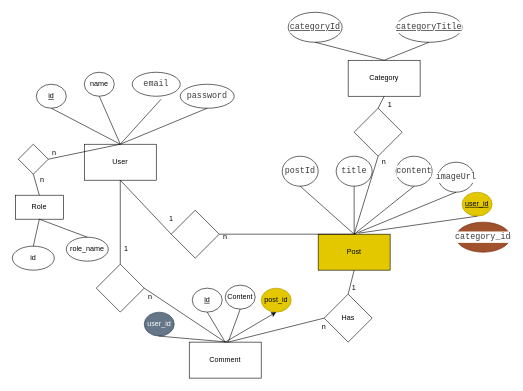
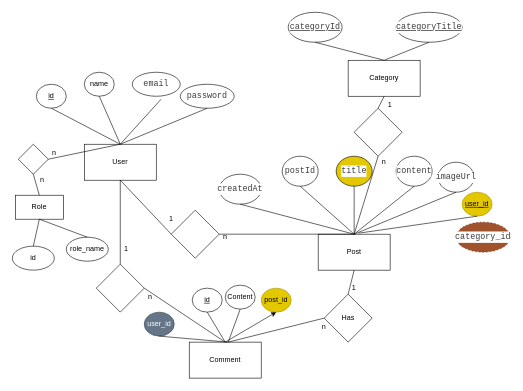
  <mxCell id="0" />
  <mxCell id="1" parent="0" />
  <mxCell id="2" value="User" style="rounded=0;whiteSpace=wrap;html=1;" parent="1" vertex="1"><mxGeometry x="140" y="240" width="120" height="60" as="geometry" /></mxCell>
  <mxCell id="3" value="id" style="ellipse;whiteSpace=wrap;html=1;fontStyle=4" parent="1" vertex="1"><mxGeometry x="60" y="140" width="50" height="40" as="geometry" /></mxCell>
  <mxCell id="4" value="name" style="ellipse;whiteSpace=wrap;html=1;fontStyle=0" parent="1" vertex="1"><mxGeometry x="140" y="120" width="50" height="40" as="geometry" /></mxCell>
  <mxCell id="5" value="&lt;div style=&quot;color: rgb(59, 59, 59); background-color: rgb(255, 255, 255); font-family: Consolas, &amp;quot;Courier New&amp;quot;, monospace; font-size: 14px; line-height: 19px;&quot;&gt;password&lt;/div&gt;" style="ellipse;whiteSpace=wrap;html=1;" parent="1" vertex="1"><mxGeometry x="300" y="140" width="90" height="40" as="geometry" /></mxCell>
  <mxCell id="6" value="&lt;div style=&quot;color: rgb(59, 59, 59); background-color: rgb(255, 255, 255); font-family: Consolas, &amp;quot;Courier New&amp;quot;, monospace; font-size: 14px; line-height: 19px;&quot;&gt;email&lt;/div&gt;" style="ellipse;whiteSpace=wrap;html=1;" parent="1" vertex="1"><mxGeometry x="220" y="120" width="80" height="40" as="geometry" /></mxCell>
  <mxCell id="7" value="" style="endArrow=none;html=1;rounded=0;entryX=0.6;entryY=1.125;entryDx=0;entryDy=0;entryPerimeter=0;exitX=0.5;exitY=0;exitDx=0;exitDy=0;" parent="1" source="2" target="6" edge="1"><mxGeometry width="50" height="50" relative="1" as="geometry"><mxPoint x="390" y="290" as="sourcePoint" /><mxPoint x="440" y="240" as="targetPoint" /></mxGeometry></mxCell>
  <mxCell id="8" value="" style="endArrow=none;html=1;rounded=0;entryX=0.5;entryY=1;entryDx=0;entryDy=0;exitX=0.5;exitY=0;exitDx=0;exitDy=0;" parent="1" source="2" target="5" edge="1"><mxGeometry width="50" height="50" relative="1" as="geometry"><mxPoint x="210" y="250" as="sourcePoint" /><mxPoint x="278" y="175" as="targetPoint" /></mxGeometry></mxCell>
  <mxCell id="9" value="" style="endArrow=none;html=1;rounded=0;entryX=0.5;entryY=1;entryDx=0;entryDy=0;" parent="1" target="4" edge="1"><mxGeometry width="50" height="50" relative="1" as="geometry"><mxPoint x="200" y="240" as="sourcePoint" /><mxPoint x="298" y="195" as="targetPoint" /></mxGeometry></mxCell>
  <mxCell id="10" value="" style="endArrow=none;html=1;rounded=0;entryX=0.5;entryY=1;entryDx=0;entryDy=0;exitX=0.5;exitY=0;exitDx=0;exitDy=0;" parent="1" source="2" target="3" edge="1"><mxGeometry width="50" height="50" relative="1" as="geometry"><mxPoint x="240" y="280" as="sourcePoint" /><mxPoint x="308" y="205" as="targetPoint" /></mxGeometry></mxCell>
  <mxCell id="11" value="Category" style="rounded=0;whiteSpace=wrap;html=1;" parent="1" vertex="1"><mxGeometry x="580" y="100" width="120" height="60" as="geometry" /></mxCell>
  <mxCell id="12" value="&lt;div style=&quot;color: rgb(59, 59, 59); background-color: rgb(255, 255, 255); font-family: Consolas, &amp;quot;Courier New&amp;quot;, monospace; font-size: 14px; line-height: 19px;&quot;&gt;categoryId&lt;/div&gt;" style="ellipse;whiteSpace=wrap;html=1;fontStyle=4" parent="1" vertex="1"><mxGeometry x="480" y="20" width="90" height="50" as="geometry" /></mxCell>
  <mxCell id="13" value="&lt;div style=&quot;color: rgb(59, 59, 59); background-color: rgb(255, 255, 255); font-family: Consolas, &amp;quot;Courier New&amp;quot;, monospace; font-size: 14px; line-height: 19px;&quot;&gt;&lt;div style=&quot;line-height: 19px;&quot;&gt;categoryTitle&lt;/div&gt;&lt;/div&gt;" style="ellipse;whiteSpace=wrap;html=1;fontStyle=4" parent="1" vertex="1"><mxGeometry x="660" y="20" width="110" height="50" as="geometry" /></mxCell>
  <mxCell id="14" value="" style="endArrow=none;html=1;rounded=0;entryX=0.5;entryY=1;entryDx=0;entryDy=0;exitX=0.5;exitY=0;exitDx=0;exitDy=0;" parent="1" source="11" target="12" edge="1"><mxGeometry width="50" height="50" relative="1" as="geometry"><mxPoint x="390" y="290" as="sourcePoint" /><mxPoint x="440" y="240" as="targetPoint" /></mxGeometry></mxCell>
  <mxCell id="15" value="" style="endArrow=none;html=1;rounded=0;entryX=0.5;entryY=1;entryDx=0;entryDy=0;exitX=0.5;exitY=0;exitDx=0;exitDy=0;" parent="1" source="11" target="13" edge="1"><mxGeometry width="50" height="50" relative="1" as="geometry"><mxPoint x="650" y="110" as="sourcePoint" /><mxPoint x="535" y="80" as="targetPoint" /></mxGeometry></mxCell>
- <mxCell id="16" value="Post" style="rounded=0;whiteSpace=wrap;html=1;fillColor=#e3c800;" parent="1" vertex="1"><mxGeometry x="530" y="390" width="120" height="60" as="geometry" /></mxCell>
+ <mxCell id="16" value="Post" style="rounded=0;whiteSpace=wrap;html=1;" parent="1" vertex="1"><mxGeometry x="530" y="390" width="120" height="60" as="geometry" /></mxCell>
  <mxCell id="17" value="&lt;div style=&quot;color: rgb(59, 59, 59); background-color: rgb(255, 255, 255); font-family: Consolas, &amp;quot;Courier New&amp;quot;, monospace; font-size: 14px; line-height: 19px;&quot;&gt;postId&lt;/div&gt;" style="ellipse;whiteSpace=wrap;html=1;" parent="1" vertex="1"><mxGeometry x="470" y="260" width="60" height="50" as="geometry" /></mxCell>
  <mxCell id="18" value="&lt;div style=&quot;color: rgb(59, 59, 59); background-color: rgb(255, 255, 255); font-family: Consolas, &amp;quot;Courier New&amp;quot;, monospace; font-size: 14px; line-height: 19px;&quot;&gt;&lt;div style=&quot;line-height: 19px;&quot;&gt;imageUrl&lt;/div&gt;&lt;/div&gt;" style="ellipse;whiteSpace=wrap;html=1;" parent="1" vertex="1"><mxGeometry x="730" y="270" width="60" height="50" as="geometry" /></mxCell>
  <mxCell id="19" value="&lt;div style=&quot;color: rgb(59, 59, 59); background-color: rgb(255, 255, 255); font-family: Consolas, &amp;quot;Courier New&amp;quot;, monospace; font-size: 14px; line-height: 19px;&quot;&gt;&lt;div style=&quot;line-height: 19px;&quot;&gt;content&lt;/div&gt;&lt;/div&gt;" style="ellipse;whiteSpace=wrap;html=1;" parent="1" vertex="1"><mxGeometry x="660" y="260" width="60" height="50" as="geometry" /></mxCell>
- <mxCell id="20" value="&lt;div style=&quot;color: rgb(59, 59, 59); background-color: rgb(255, 255, 255); font-family: Consolas, &amp;quot;Courier New&amp;quot;, monospace; font-size: 14px; line-height: 19px;&quot;&gt;&lt;div style=&quot;line-height: 19px;&quot;&gt;title&lt;/div&gt;&lt;/div&gt;" style="ellipse;whiteSpace=wrap;html=1;" parent="1" vertex="1"><mxGeometry x="560" y="260" width="60" height="50" as="geometry" /></mxCell>
+ <mxCell id="20" value="&lt;div style=&quot;color: rgb(59, 59, 59); background-color: rgb(255, 255, 255); font-family: Consolas, &amp;quot;Courier New&amp;quot;, monospace; font-size: 14px; line-height: 19px;&quot;&gt;&lt;div style=&quot;line-height: 19px;&quot;&gt;title&lt;/div&gt;&lt;/div&gt;" style="ellipse;whiteSpace=wrap;html=1;fillColor=#e3c800;" parent="1" vertex="1"><mxGeometry x="560" y="260" width="60" height="50" as="geometry" /></mxCell>
+ <mxCell id="21" value="&lt;div style=&quot;color: rgb(59, 59, 59); background-color: rgb(255, 255, 255); font-family: Consolas, &amp;quot;Courier New&amp;quot;, monospace; font-size: 14px; line-height: 19px;&quot;&gt;createdAt&lt;/div&gt;" style="ellipse;whiteSpace=wrap;html=1;" parent="1" vertex="1"><mxGeometry x="365" y="290" width="70" height="50" as="geometry" /></mxCell>
+ <mxCell id="22" value="" style="endArrow=none;html=1;rounded=0;entryX=0.5;entryY=1;entryDx=0;entryDy=0;exitX=0.5;exitY=0;exitDx=0;exitDy=0;" parent="1" source="16" target="21" edge="1"><mxGeometry width="50" height="50" relative="1" as="geometry"><mxPoint x="390" y="290" as="sourcePoint" /><mxPoint x="440" y="240" as="targetPoint" /></mxGeometry></mxCell>
  <mxCell id="23" value="" style="endArrow=none;html=1;rounded=0;entryX=0.5;entryY=1;entryDx=0;entryDy=0;" parent="1" target="17" edge="1"><mxGeometry width="50" height="50" relative="1" as="geometry"><mxPoint x="590" y="390" as="sourcePoint" /><mxPoint x="410" y="350" as="targetPoint" /></mxGeometry></mxCell>
  <mxCell id="24" value="" style="endArrow=none;html=1;rounded=0;entryX=0.5;entryY=1;entryDx=0;entryDy=0;" parent="1" target="20" edge="1"><mxGeometry width="50" height="50" relative="1" as="geometry"><mxPoint x="590" y="390" as="sourcePoint" /><mxPoint x="510" y="320" as="targetPoint" /></mxGeometry></mxCell>
  <mxCell id="25" value="" style="endArrow=none;html=1;rounded=0;entryX=0.5;entryY=1;entryDx=0;entryDy=0;" parent="1" target="19" edge="1"><mxGeometry width="50" height="50" relative="1" as="geometry"><mxPoint x="590" y="390" as="sourcePoint" /><mxPoint x="600" y="320" as="targetPoint" /></mxGeometry></mxCell>
  <mxCell id="26" value="" style="endArrow=none;html=1;rounded=0;entryX=0.5;entryY=1;entryDx=0;entryDy=0;exitX=0.5;exitY=0;exitDx=0;exitDy=0;" parent="1" source="16" target="18" edge="1"><mxGeometry width="50" height="50" relative="1" as="geometry"><mxPoint x="600" y="400" as="sourcePoint" /><mxPoint x="680" y="320" as="targetPoint" /></mxGeometry></mxCell>
  <mxCell id="27" value="" style="rhombus;whiteSpace=wrap;html=1;" parent="1" vertex="1"><mxGeometry x="590" y="180" width="80" height="80" as="geometry" /></mxCell>
  <mxCell id="28" value="" style="endArrow=none;html=1;rounded=0;entryX=0.5;entryY=1;entryDx=0;entryDy=0;exitX=0.5;exitY=0;exitDx=0;exitDy=0;" parent="1" source="27" target="11" edge="1"><mxGeometry width="50" height="50" relative="1" as="geometry"><mxPoint x="390" y="290" as="sourcePoint" /><mxPoint x="440" y="240" as="targetPoint" /></mxGeometry></mxCell>
  <mxCell id="29" value="" style="endArrow=none;html=1;rounded=0;entryX=0.5;entryY=1;entryDx=0;entryDy=0;" parent="1" target="27" edge="1"><mxGeometry width="50" height="50" relative="1" as="geometry"><mxPoint x="590" y="390" as="sourcePoint" /><mxPoint x="440" y="240" as="targetPoint" /></mxGeometry></mxCell>
  <mxCell id="30" value="1" style="text;html=1;strokeColor=none;fillColor=none;align=center;verticalAlign=middle;whiteSpace=wrap;rounded=0;" parent="1" vertex="1"><mxGeometry x="620" y="160" width="60" height="30" as="geometry" /></mxCell>
  <mxCell id="31" value="n" style="text;html=1;strokeColor=none;fillColor=none;align=center;verticalAlign=middle;whiteSpace=wrap;rounded=0;" parent="1" vertex="1"><mxGeometry x="610" y="255" width="60" height="30" as="geometry" /></mxCell>
  <mxCell id="32" value="" style="rhombus;whiteSpace=wrap;html=1;" parent="1" vertex="1"><mxGeometry x="285" y="350" width="80" height="80" as="geometry" /></mxCell>
  <mxCell id="33" value="" style="endArrow=none;html=1;rounded=0;exitX=1;exitY=0.5;exitDx=0;exitDy=0;" parent="1" source="32" edge="1"><mxGeometry width="50" height="50" relative="1" as="geometry"><mxPoint x="390" y="290" as="sourcePoint" /><mxPoint x="590" y="390" as="targetPoint" /></mxGeometry></mxCell>
  <mxCell id="34" value="" style="endArrow=none;html=1;rounded=0;exitX=0.5;exitY=1;exitDx=0;exitDy=0;entryX=0;entryY=0.5;entryDx=0;entryDy=0;" parent="1" source="2" target="32" edge="1"><mxGeometry width="50" height="50" relative="1" as="geometry"><mxPoint x="375" y="400" as="sourcePoint" /><mxPoint x="600" y="400" as="targetPoint" /></mxGeometry></mxCell>
  <mxCell id="35" value="1" style="text;html=1;strokeColor=none;fillColor=none;align=center;verticalAlign=middle;whiteSpace=wrap;rounded=0;" parent="1" vertex="1"><mxGeometry x="255" y="350" width="60" height="30" as="geometry" /></mxCell>
  <mxCell id="36" value="n" style="text;html=1;strokeColor=none;fillColor=none;align=center;verticalAlign=middle;whiteSpace=wrap;rounded=0;" parent="1" vertex="1"><mxGeometry x="345" y="380" width="60" height="30" as="geometry" /></mxCell>
  <mxCell id="37" value="Comment" style="rounded=0;whiteSpace=wrap;html=1;" parent="1" vertex="1"><mxGeometry x="315" y="570" width="120" height="60" as="geometry" /></mxCell>
  <mxCell id="38" value="id" style="ellipse;whiteSpace=wrap;html=1;fontStyle=4" parent="1" vertex="1"><mxGeometry x="320" y="480" width="50" height="40" as="geometry" /></mxCell>
  <mxCell id="39" value="Content" style="ellipse;whiteSpace=wrap;html=1;fontStyle=0" parent="1" vertex="1"><mxGeometry x="375" y="475" width="50" height="40" as="geometry" /></mxCell>
  <mxCell id="40" value="" style="endArrow=none;html=1;rounded=0;entryX=0.5;entryY=1;entryDx=0;entryDy=0;exitX=0.5;exitY=0;exitDx=0;exitDy=0;" parent="1" source="37" target="38" edge="1"><mxGeometry width="50" height="50" relative="1" as="geometry"><mxPoint x="390" y="410" as="sourcePoint" /><mxPoint x="440" y="360" as="targetPoint" /></mxGeometry></mxCell>
  <mxCell id="41" value="" style="endArrow=none;html=1;rounded=0;entryX=0.5;entryY=1;entryDx=0;entryDy=0;" parent="1" target="39" edge="1"><mxGeometry width="50" height="50" relative="1" as="geometry"><mxPoint x="380" y="570" as="sourcePoint" /><mxPoint x="335" y="540" as="targetPoint" /></mxGeometry></mxCell>
  <mxCell id="42" value="" style="rhombus;whiteSpace=wrap;html=1;" parent="1" vertex="1"><mxGeometry x="160" y="440" width="80" height="80" as="geometry" /></mxCell>
  <mxCell id="43" value="" style="endArrow=none;html=1;rounded=0;entryX=0.5;entryY=1;entryDx=0;entryDy=0;exitX=0.5;exitY=0;exitDx=0;exitDy=0;" parent="1" source="42" target="2" edge="1"><mxGeometry width="50" height="50" relative="1" as="geometry"><mxPoint x="390" y="410" as="sourcePoint" /><mxPoint x="440" y="360" as="targetPoint" /></mxGeometry></mxCell>
  <mxCell id="44" value="" style="endArrow=none;html=1;rounded=0;entryX=0.5;entryY=0;entryDx=0;entryDy=0;exitX=1;exitY=0.5;exitDx=0;exitDy=0;" parent="1" source="42" target="37" edge="1"><mxGeometry width="50" height="50" relative="1" as="geometry"><mxPoint x="210" y="450" as="sourcePoint" /><mxPoint x="210" y="310" as="targetPoint" /></mxGeometry></mxCell>
  <mxCell id="45" value="1" style="text;html=1;strokeColor=none;fillColor=none;align=center;verticalAlign=middle;whiteSpace=wrap;rounded=0;" parent="1" vertex="1"><mxGeometry x="180" y="400" width="60" height="30" as="geometry" /></mxCell>
  <mxCell id="46" value="n" style="text;html=1;strokeColor=none;fillColor=none;align=center;verticalAlign=middle;whiteSpace=wrap;rounded=0;" parent="1" vertex="1"><mxGeometry x="220" y="480" width="60" height="30" as="geometry" /></mxCell>
  <mxCell id="47" value="Has" style="rhombus;whiteSpace=wrap;html=1;" parent="1" vertex="1"><mxGeometry x="540" y="490" width="80" height="80" as="geometry" /></mxCell>
  <mxCell id="48" value="" style="endArrow=none;html=1;rounded=0;entryX=0.5;entryY=1;entryDx=0;entryDy=0;exitX=0.5;exitY=0;exitDx=0;exitDy=0;" parent="1" source="47" target="16" edge="1"><mxGeometry width="50" height="50" relative="1" as="geometry"><mxPoint x="430" y="450" as="sourcePoint" /><mxPoint x="480" y="400" as="targetPoint" /></mxGeometry></mxCell>
  <mxCell id="49" value="" style="endArrow=none;html=1;rounded=0;entryX=0;entryY=0.5;entryDx=0;entryDy=0;" parent="1" target="47" edge="1"><mxGeometry width="50" height="50" relative="1" as="geometry"><mxPoint x="380" y="570" as="sourcePoint" /><mxPoint x="480" y="400" as="targetPoint" /></mxGeometry></mxCell>
  <mxCell id="50" value="1" style="text;html=1;strokeColor=none;fillColor=none;align=center;verticalAlign=middle;whiteSpace=wrap;rounded=0;" parent="1" vertex="1"><mxGeometry x="560" y="465" width="60" height="30" as="geometry" /></mxCell>
  <mxCell id="51" value="n" style="text;html=1;strokeColor=none;fillColor=none;align=center;verticalAlign=middle;whiteSpace=wrap;rounded=0;" parent="1" vertex="1"><mxGeometry x="510" y="530" width="60" height="30" as="geometry" /></mxCell>
  <mxCell id="52" value="Role" style="rounded=0;whiteSpace=wrap;html=1;" parent="1" vertex="1"><mxGeometry x="25" y="325" width="80" height="40" as="geometry" /></mxCell>
  <mxCell id="53" value="id" style="ellipse;whiteSpace=wrap;html=1;" parent="1" vertex="1"><mxGeometry x="20" y="410" width="70" height="40" as="geometry" /></mxCell>
  <mxCell id="54" value="role_name" style="ellipse;whiteSpace=wrap;html=1;" parent="1" vertex="1"><mxGeometry x="110" y="395" width="70" height="40" as="geometry" /></mxCell>
  <mxCell id="55" value="" style="endArrow=none;html=1;rounded=0;entryX=0.5;entryY=1;entryDx=0;entryDy=0;exitX=0.5;exitY=0;exitDx=0;exitDy=0;" parent="1" source="53" target="52" edge="1"><mxGeometry width="50" height="50" relative="1" as="geometry"><mxPoint x="140" y="410" as="sourcePoint" /><mxPoint x="190" y="360" as="targetPoint" /></mxGeometry></mxCell>
  <mxCell id="56" value="" style="endArrow=none;html=1;rounded=0;entryX=0.5;entryY=1;entryDx=0;entryDy=0;exitX=0.5;exitY=0;exitDx=0;exitDy=0;" parent="1" source="54" target="52" edge="1"><mxGeometry width="50" height="50" relative="1" as="geometry"><mxPoint x="65" y="420" as="sourcePoint" /><mxPoint x="80" y="390" as="targetPoint" /></mxGeometry></mxCell>
  <mxCell id="57" value="" style="rhombus;whiteSpace=wrap;html=1;" parent="1" vertex="1"><mxGeometry x="30" y="240" width="50" height="50" as="geometry" /></mxCell>
  <mxCell id="58" value="" style="endArrow=none;html=1;rounded=0;exitX=1;exitY=0.5;exitDx=0;exitDy=0;" parent="1" source="57" edge="1"><mxGeometry width="50" height="50" relative="1" as="geometry"><mxPoint x="140" y="410" as="sourcePoint" /><mxPoint x="200" y="240" as="targetPoint" /></mxGeometry></mxCell>
  <mxCell id="59" value="" style="endArrow=none;html=1;rounded=0;exitX=0.5;exitY=1;exitDx=0;exitDy=0;entryX=0.5;entryY=0;entryDx=0;entryDy=0;" parent="1" source="57" target="52" edge="1"><mxGeometry width="50" height="50" relative="1" as="geometry"><mxPoint x="90" y="275" as="sourcePoint" /><mxPoint x="210" y="250" as="targetPoint" /></mxGeometry></mxCell>
  <mxCell id="60" value="n" style="text;html=1;strokeColor=none;fillColor=none;align=center;verticalAlign=middle;whiteSpace=wrap;rounded=0;" parent="1" vertex="1"><mxGeometry x="60" y="240" width="60" height="30" as="geometry" /></mxCell>
  <mxCell id="61" value="n" style="text;html=1;strokeColor=none;fillColor=none;align=center;verticalAlign=middle;whiteSpace=wrap;rounded=0;" parent="1" vertex="1"><mxGeometry x="40" y="285" width="60" height="30" as="geometry" /></mxCell>
  <mxCell id="62" value="user_id" style="ellipse;whiteSpace=wrap;html=1;fontStyle=4;fillColor=#e3c800;fontColor=#000000;strokeColor=#B09500;" vertex="1" parent="1"><mxGeometry x="770" y="320" width="50" height="40" as="geometry" /></mxCell>
  <mxCell id="63" value="" style="endArrow=none;html=1;rounded=0;entryX=0.5;entryY=1;entryDx=0;entryDy=0;exitX=0.561;exitY=-0.028;exitDx=0;exitDy=0;exitPerimeter=0;" edge="1" parent="1" target="62" source="16"><mxGeometry width="50" height="50" relative="1" as="geometry"><mxPoint x="880" y="440" as="sourcePoint" /><mxPoint x="988" y="405" as="targetPoint" /></mxGeometry></mxCell>
  <mxCell id="64" value="post_id" style="ellipse;whiteSpace=wrap;html=1;fontStyle=0;fillColor=#e3c800;fontColor=#000000;strokeColor=#B09500;" vertex="1" parent="1"><mxGeometry x="435" y="480" width="50" height="40" as="geometry" /></mxCell>
  <mxCell id="65" value="" style="endArrow=classic;html=1;rounded=0;entryX=0.5;entryY=1;entryDx=0;entryDy=0;exitX=0.5;exitY=0;exitDx=0;exitDy=0;" edge="1" parent="1" target="64" source="37"><mxGeometry width="50" height="50" relative="1" as="geometry"><mxPoint x="440" y="570" as="sourcePoint" /><mxPoint x="395" y="540" as="targetPoint" /></mxGeometry></mxCell>
  <mxCell id="66" value="user_id" style="ellipse;whiteSpace=wrap;html=1;fontStyle=0;fillColor=#647687;fontColor=#ffffff;strokeColor=#314354;" vertex="1" parent="1"><mxGeometry x="240" y="520" width="50" height="40" as="geometry" /></mxCell>
  <mxCell id="67" value="" style="endArrow=none;html=1;rounded=0;entryX=0.5;entryY=1;entryDx=0;entryDy=0;" edge="1" parent="1" target="66"><mxGeometry width="50" height="50" relative="1" as="geometry"><mxPoint x="380" y="570" as="sourcePoint" /><mxPoint x="200" y="585" as="targetPoint" /></mxGeometry></mxCell>
- <mxCell id="68" value="&lt;div style=&quot;color: rgb(59, 59, 59); background-color: rgb(255, 255, 255); font-family: Consolas, &amp;quot;Courier New&amp;quot;, monospace; font-size: 14px; line-height: 19px;&quot;&gt;&lt;div style=&quot;line-height: 19px;&quot;&gt;category_id&lt;/div&gt;&lt;/div&gt;" style="ellipse;whiteSpace=wrap;html=1;fillColor=#a0522d;fontColor=#ffffff;strokeColor=#6D1F00;" vertex="1" parent="1"><mxGeometry x="760" y="370" width="90" height="50" as="geometry" /></mxCell>
+ <mxCell id="68" value="&lt;div style=&quot;color: rgb(59, 59, 59); background-color: rgb(255, 255, 255); font-family: Consolas, &amp;quot;Courier New&amp;quot;, monospace; font-size: 14px; line-height: 19px;&quot;&gt;&lt;div style=&quot;line-height: 19px;&quot;&gt;category_id&lt;/div&gt;&lt;/div&gt;" style="ellipse;whiteSpace=wrap;html=1;fillColor=#a0522d;fontColor=#ffffff;strokeColor=#6D1F00;dashed=1;" vertex="1" parent="1"><mxGeometry x="760" y="370" width="90" height="50" as="geometry" /></mxCell>
